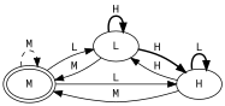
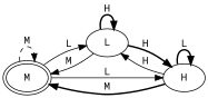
  digraph {
    fontname="Source Code Pro"
    rankdir=LR
    node [fontname="Source Code Pro"]
    edge [fontname="Source Code Pro" style=solid]
    M [peripheries=2]
    L
    H
    M -> M [label=M style=dashed]
    M -> L [label=L]
    M -> H [label=L]
    L -> M [label=M]
    L -> L [label=H style=bold]
    L -> H [label=H style=bold]
-   H -> M [label=M]
+   H -> M [label=M style=bold]
    H -> L [label=H]
    H -> H [label=L style=bold]
  }
